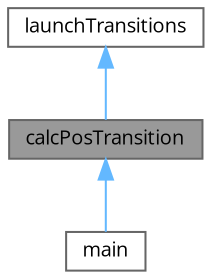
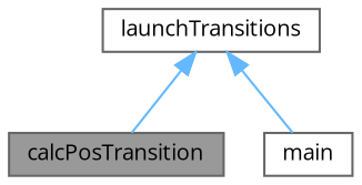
  digraph {
    fontname="Open Sans"
    rankdir=TB
    node [color=grey40 fillcolor=white fontname="Open Sans" fontsize=10 shape=box style=filled]
    edge [color=steelblue1 dir=back fontname="Open Sans" fontsize=10 labelfontname=Helvetica labelfontsize=10 style=solid]
    n1 [color=gray40 fillcolor=grey60 fontcolor=black height=0.2 label=calcPosTransition width=0.4]
    n2 [height=0.2 label=launchTransitions width=0.4]
    n3 [height=0.2 label=main width=0.4]
    n2 -> n1
-   n1 -> n3
+   n2 -> n3
  }
